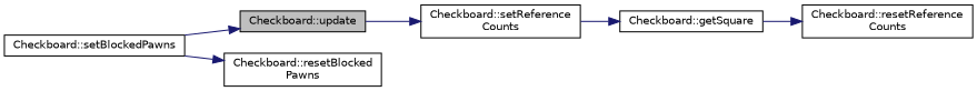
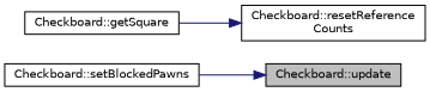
  digraph {
    rankdir=LR
    node [color=black fontname=Helvetica fontsize=10 shape=record]
    edge [color=midnightblue fontname=Helvetica fontsize=10 labelfontname=Helvetica labelfontsize=10 style=solid]
    n1 [fillcolor=grey75 fontcolor=black height=0.2 label="Checkboard::update" style=filled width=0.4]
-   n2 [height=0.2 label="Checkboard::setReference\lCounts" width=0.4]
    n3 [height=0.2 label="Checkboard::setBlockedPawns" width=0.4]
-   n4 [height=0.2 label="Checkboard::resetBlocked\lPawns" width=0.4]
    n5 [height=0.2 label="Checkboard::getSquare" width=0.4]
    n6 [height=0.2 label="Checkboard::resetReference\lCounts" width=0.4]
-   n1 -> n2
-   n2 -> n5
    n3 -> n1
-   n3 -> n4
    n5 -> n6
  }
